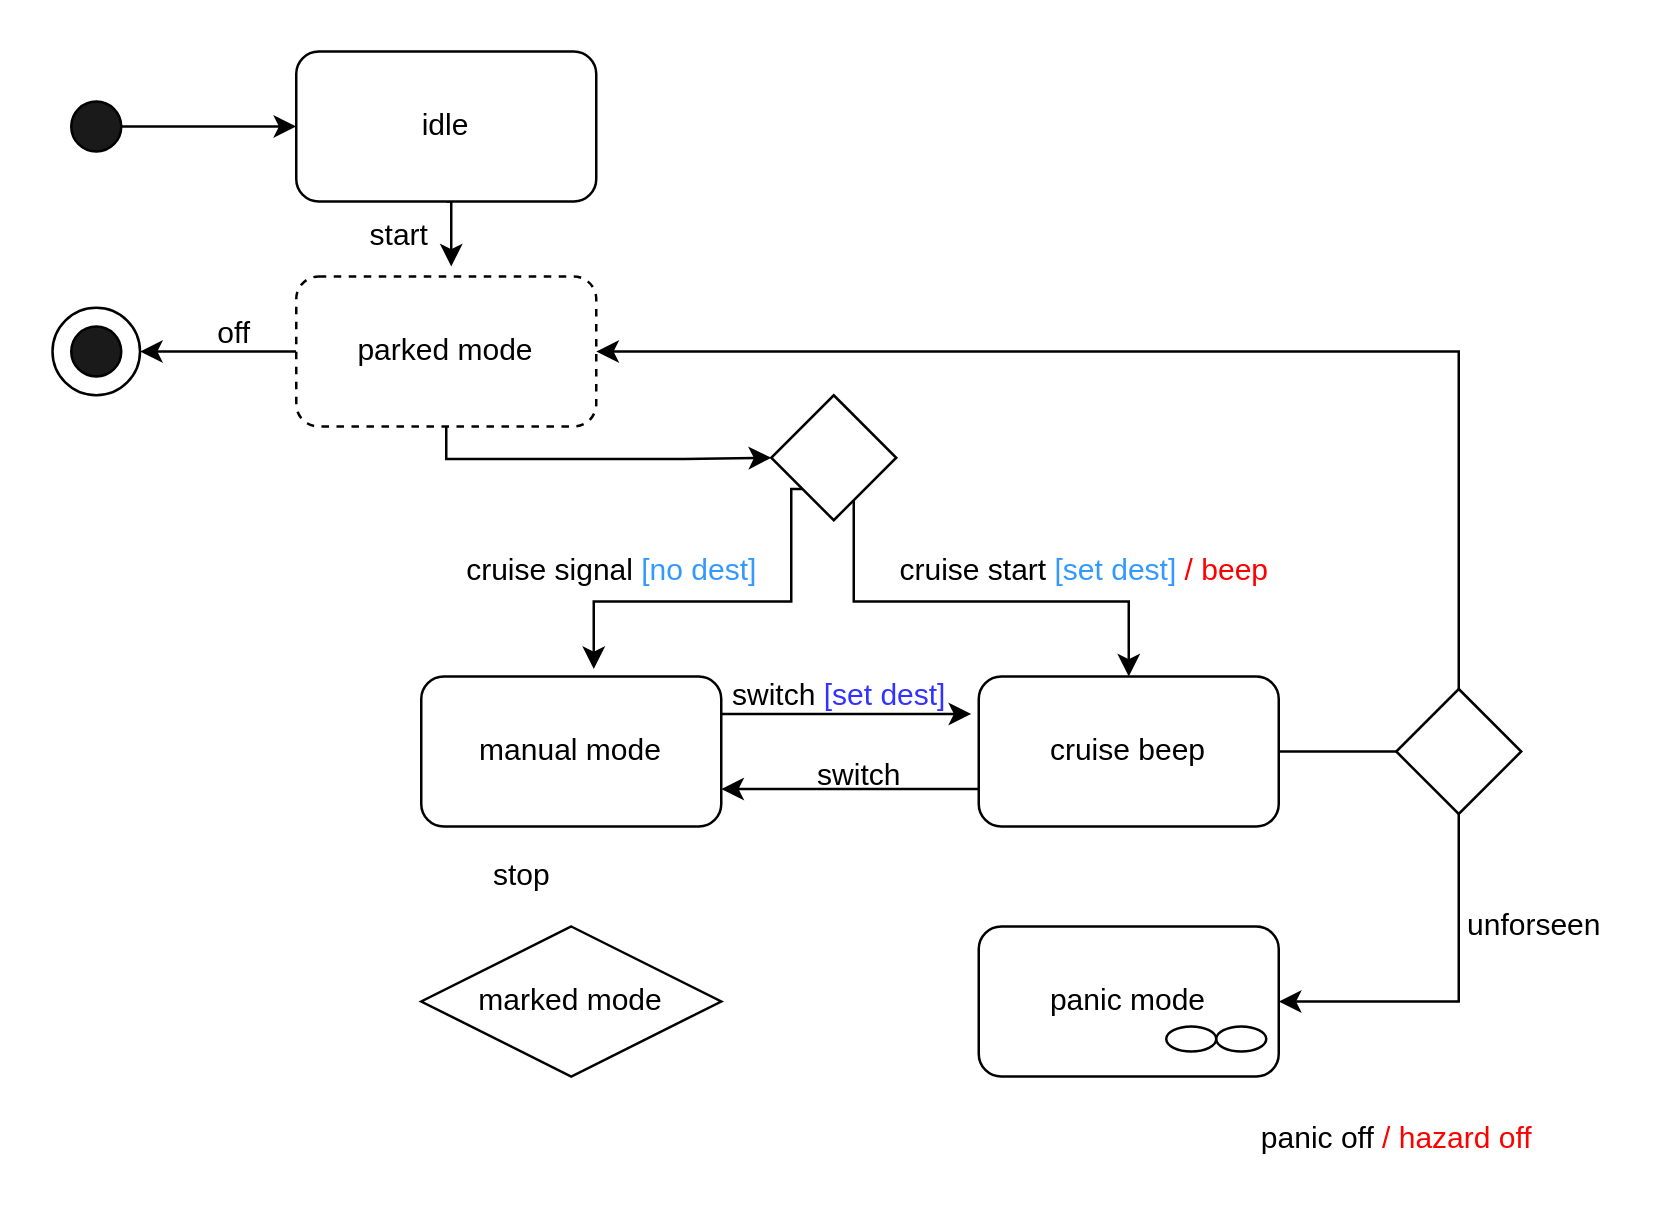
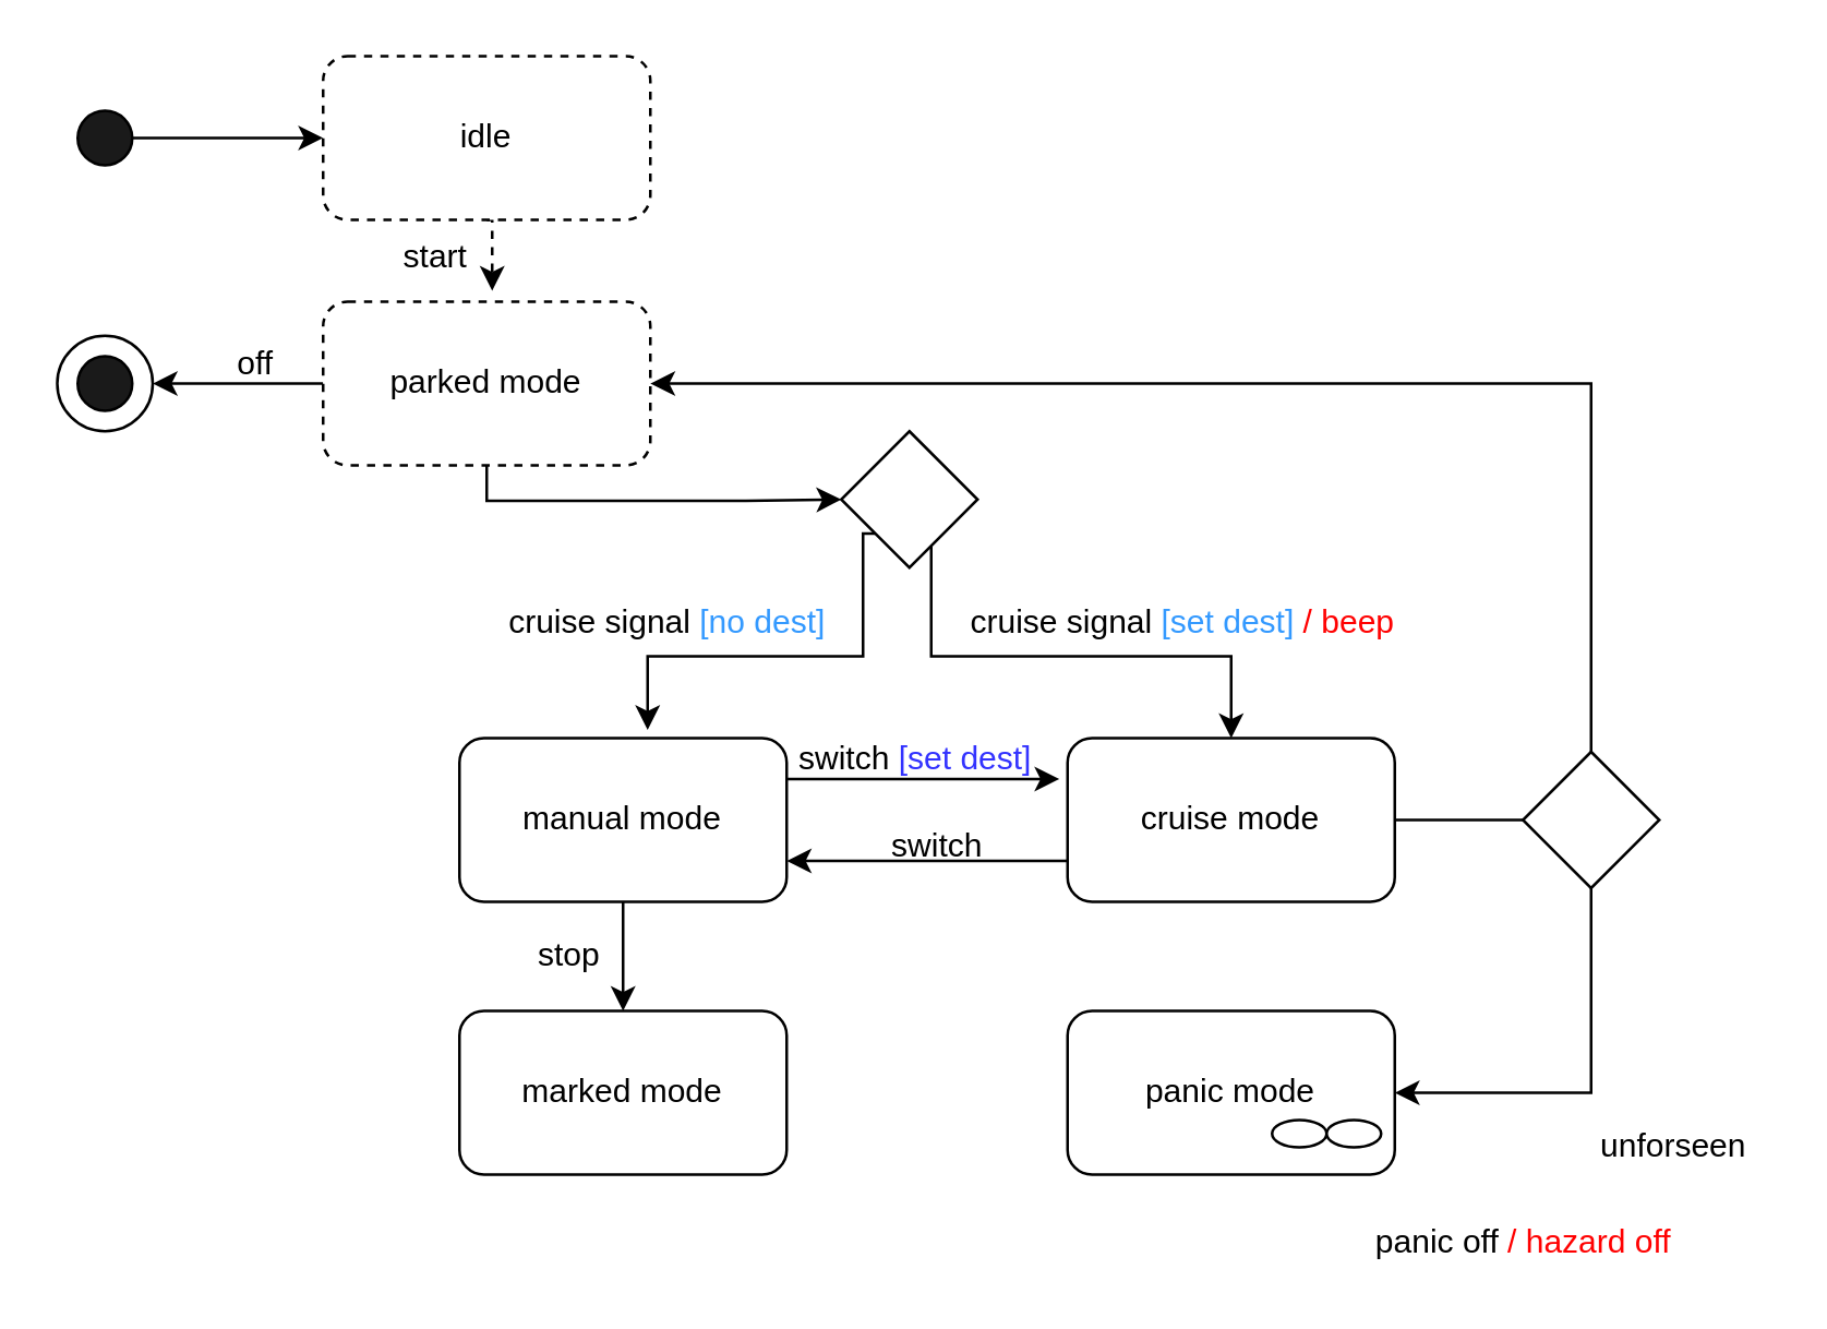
  <mxCell id="0" />
  <mxCell id="1" parent="0" />
  <mxCell id="2" style="edgeStyle=orthogonalEdgeStyle;rounded=0;orthogonalLoop=1;jettySize=auto;html=1;exitX=1;exitY=0.5;exitDx=0;exitDy=0;entryX=0;entryY=0.5;entryDx=0;entryDy=0;" edge="1" parent="1" source="3" target="5"><mxGeometry relative="1" as="geometry" /></mxCell>
  <mxCell id="3" value="" style="ellipse;whiteSpace=wrap;html=1;aspect=fixed;fillColor=#1A1A1A;" vertex="1" parent="1"><mxGeometry x="28" y="40" width="20" height="20" as="geometry" /></mxCell>
- <mxCell id="4" style="edgeStyle=orthogonalEdgeStyle;rounded=0;orthogonalLoop=1;jettySize=auto;html=1;exitX=0.5;exitY=1;exitDx=0;exitDy=0;entryX=1.025;entryY=1.1;entryDx=0;entryDy=0;entryPerimeter=0;" edge="1" parent="1" source="5" target="26"><mxGeometry relative="1" as="geometry" /></mxCell>
- <mxCell id="5" value="idle" style="rounded=1;whiteSpace=wrap;html=1;" vertex="1" parent="1"><mxGeometry x="118" y="20" width="120" height="60" as="geometry" /></mxCell>
+ <mxCell id="4" style="edgeStyle=orthogonalEdgeStyle;rounded=0;orthogonalLoop=1;jettySize=auto;html=1;exitX=0.5;exitY=1;exitDx=0;exitDy=0;entryX=1.025;entryY=1.1;entryDx=0;entryDy=0;entryPerimeter=0;dashed=1;" edge="1" parent="1" source="5" target="26"><mxGeometry relative="1" as="geometry" /></mxCell>
+ <mxCell id="5" value="idle" style="rounded=1;whiteSpace=wrap;html=1;dashed=1;" vertex="1" parent="1"><mxGeometry x="118" y="20" width="120" height="60" as="geometry" /></mxCell>
  <mxCell id="6" style="edgeStyle=orthogonalEdgeStyle;rounded=0;orthogonalLoop=1;jettySize=auto;html=1;exitX=0;exitY=0.5;exitDx=0;exitDy=0;" edge="1" parent="1" source="8" target="23"><mxGeometry relative="1" as="geometry" /></mxCell>
  <mxCell id="7" style="edgeStyle=orthogonalEdgeStyle;rounded=0;orthogonalLoop=1;jettySize=auto;html=1;exitX=0.5;exitY=1;exitDx=0;exitDy=0;entryX=0;entryY=0.5;entryDx=0;entryDy=0;endArrow=classic;endFill=1;strokeColor=#000000;" edge="1" parent="1" source="8" target="19"><mxGeometry relative="1" as="geometry"><Array as="points"><mxPoint x="178" y="183" /><mxPoint x="273" y="183" /></Array></mxGeometry></mxCell>
  <mxCell id="8" value="parked mode" style="rounded=1;whiteSpace=wrap;html=1;dashed=1;" vertex="1" parent="1"><mxGeometry x="118" y="110" width="120" height="60" as="geometry" /></mxCell>
+ <mxCell id="9" style="edgeStyle=orthogonalEdgeStyle;rounded=0;orthogonalLoop=1;jettySize=auto;html=1;exitX=0.5;exitY=1;exitDx=0;exitDy=0;entryX=0.5;entryY=0;entryDx=0;entryDy=0;" edge="1" parent="1" source="11" target="12"><mxGeometry relative="1" as="geometry" /></mxCell>
  <mxCell id="10" style="edgeStyle=orthogonalEdgeStyle;rounded=0;orthogonalLoop=1;jettySize=auto;html=1;exitX=1;exitY=0.25;exitDx=0;exitDy=0;" edge="1" parent="1" source="11"><mxGeometry relative="1" as="geometry"><mxPoint x="388" y="285" as="targetPoint" /></mxGeometry></mxCell>
  <mxCell id="11" value="manual mode" style="rounded=1;whiteSpace=wrap;html=1;" vertex="1" parent="1"><mxGeometry x="168" y="270" width="120" height="60" as="geometry" /></mxCell>
- <mxCell id="12" value="marked mode" style="rhombus;whiteSpace=wrap;html=1;" vertex="1" parent="1"><mxGeometry x="168" y="370" width="120" height="60" as="geometry" /></mxCell>
+ <mxCell id="12" value="marked mode" style="rounded=1;whiteSpace=wrap;html=1;" vertex="1" parent="1"><mxGeometry x="168" y="370" width="120" height="60" as="geometry" /></mxCell>
  <mxCell id="13" style="edgeStyle=orthogonalEdgeStyle;rounded=0;orthogonalLoop=1;jettySize=auto;html=1;exitX=0;exitY=0.75;exitDx=0;exitDy=0;entryX=1;entryY=0.75;entryDx=0;entryDy=0;" edge="1" parent="1" source="15" target="11"><mxGeometry relative="1" as="geometry" /></mxCell>
  <mxCell id="14" style="edgeStyle=orthogonalEdgeStyle;rounded=0;orthogonalLoop=1;jettySize=auto;html=1;exitX=1;exitY=0.5;exitDx=0;exitDy=0;entryX=0;entryY=0.5;entryDx=0;entryDy=0;strokeColor=#000000;endArrow=none;endFill=0;" edge="1" parent="1" source="15" target="22"><mxGeometry relative="1" as="geometry" /></mxCell>
- <mxCell id="15" value="cruise beep" style="rounded=1;whiteSpace=wrap;html=1;" vertex="1" parent="1"><mxGeometry x="391" y="270" width="120" height="60" as="geometry" /></mxCell>
+ <mxCell id="15" value="cruise mode" style="rounded=1;whiteSpace=wrap;html=1;" vertex="1" parent="1"><mxGeometry x="391" y="270" width="120" height="60" as="geometry" /></mxCell>
  <mxCell id="16" value="panic mode" style="rounded=1;whiteSpace=wrap;html=1;" vertex="1" parent="1"><mxGeometry x="391" y="370" width="120" height="60" as="geometry" /></mxCell>
  <mxCell id="17" style="edgeStyle=orthogonalEdgeStyle;rounded=0;orthogonalLoop=1;jettySize=auto;html=1;exitX=0;exitY=1;exitDx=0;exitDy=0;entryX=0.575;entryY=-0.05;entryDx=0;entryDy=0;entryPerimeter=0;" edge="1" parent="1" source="19" target="11"><mxGeometry relative="1" as="geometry"><Array as="points"><mxPoint x="316" y="195" /><mxPoint x="316" y="240" /><mxPoint x="237" y="240" /></Array></mxGeometry></mxCell>
  <mxCell id="18" style="edgeStyle=orthogonalEdgeStyle;rounded=0;orthogonalLoop=1;jettySize=auto;html=1;exitX=1;exitY=1;exitDx=0;exitDy=0;entryX=0.5;entryY=0;entryDx=0;entryDy=0;" edge="1" parent="1" source="19" target="15"><mxGeometry relative="1" as="geometry"><Array as="points"><mxPoint x="341" y="240" /><mxPoint x="451" y="240" /></Array></mxGeometry></mxCell>
  <mxCell id="19" value="" style="rhombus;whiteSpace=wrap;html=1;fillColor=#FFFFFF;" vertex="1" parent="1"><mxGeometry x="308" y="157.5" width="50" height="50" as="geometry" /></mxCell>
  <mxCell id="20" style="edgeStyle=orthogonalEdgeStyle;rounded=0;orthogonalLoop=1;jettySize=auto;html=1;exitX=0.5;exitY=0;exitDx=0;exitDy=0;entryX=1;entryY=0.5;entryDx=0;entryDy=0;endArrow=classic;endFill=1;strokeColor=#000000;" edge="1" parent="1" source="22" target="8"><mxGeometry relative="1" as="geometry" /></mxCell>
  <mxCell id="21" style="edgeStyle=orthogonalEdgeStyle;rounded=0;orthogonalLoop=1;jettySize=auto;html=1;exitX=0.5;exitY=1;exitDx=0;exitDy=0;entryX=1;entryY=0.5;entryDx=0;entryDy=0;endArrow=classic;endFill=1;strokeColor=#000000;" edge="1" parent="1" source="22" target="16"><mxGeometry relative="1" as="geometry" /></mxCell>
  <mxCell id="22" value="" style="rhombus;whiteSpace=wrap;html=1;fillColor=#FFFFFF;" vertex="1" parent="1"><mxGeometry x="558" y="275" width="50" height="50" as="geometry" /></mxCell>
  <mxCell id="23" value="" style="ellipse;whiteSpace=wrap;html=1;aspect=fixed;fillColor=#FFFFFF;" vertex="1" parent="1"><mxGeometry x="20.5" y="122.5" width="35" height="35" as="geometry" /></mxCell>
  <mxCell id="24" value="" style="ellipse;whiteSpace=wrap;html=1;aspect=fixed;fillColor=#1A1A1A;" vertex="1" parent="1"><mxGeometry x="28" y="130" width="20" height="20" as="geometry" /></mxCell>
  <mxCell id="25" value="off" style="text;html=1;align=center;verticalAlign=middle;resizable=0;points=[];autosize=1;" vertex="1" parent="1"><mxGeometry x="78" y="122.5" width="30" height="20" as="geometry" /></mxCell>
  <mxCell id="26" value="start" style="text;html=1;align=center;verticalAlign=middle;resizable=0;points=[];autosize=1;" vertex="1" parent="1"><mxGeometry x="139" y="84" width="40" height="20" as="geometry" /></mxCell>
  <mxCell id="27" value="" style="ellipse;whiteSpace=wrap;html=1;fillColor=#FFFFFF;" vertex="1" parent="1"><mxGeometry x="466" y="410" width="20" height="10" as="geometry" /></mxCell>
  <mxCell id="28" value="" style="ellipse;whiteSpace=wrap;html=1;fillColor=#FFFFFF;" vertex="1" parent="1"><mxGeometry x="486" y="410" width="20" height="10" as="geometry" /></mxCell>
  <mxCell id="29" value="cruise signal &lt;font color=&quot;#3399ff&quot;&gt;[no dest]&lt;/font&gt;" style="text;html=1;align=center;verticalAlign=middle;resizable=0;points=[];autosize=1;" vertex="1" parent="1"><mxGeometry x="179" y="218" width="130" height="20" as="geometry" /></mxCell>
- <mxCell id="30" value="cruise start &lt;font color=&quot;#3399ff&quot;&gt;[set dest] &lt;/font&gt;&lt;font color=&quot;#ff0000&quot;&gt;/ beep&lt;/font&gt;" style="text;html=1;align=center;verticalAlign=middle;resizable=0;points=[];autosize=1;" vertex="1" parent="1"><mxGeometry x="348" y="218" width="170" height="20" as="geometry" /></mxCell>
+ <mxCell id="30" value="cruise signal &lt;font color=&quot;#3399ff&quot;&gt;[set dest] &lt;/font&gt;&lt;font color=&quot;#ff0000&quot;&gt;/ beep&lt;/font&gt;" style="text;html=1;align=center;verticalAlign=middle;resizable=0;points=[];autosize=1;" vertex="1" parent="1"><mxGeometry x="348" y="218" width="170" height="20" as="geometry" /></mxCell>
  <mxCell id="31" value="stop" style="text;html=1;align=center;verticalAlign=middle;resizable=0;points=[];autosize=1;" vertex="1" parent="1"><mxGeometry x="188" y="340" width="40" height="20" as="geometry" /></mxCell>
  <mxCell id="32" value="switch&lt;font color=&quot;#3333ff&quot;&gt; [set dest]&lt;/font&gt;" style="text;html=1;align=center;verticalAlign=middle;resizable=0;points=[];autosize=1;" vertex="1" parent="1"><mxGeometry x="285" y="268" width="100" height="20" as="geometry" /></mxCell>
  <mxCell id="33" value="switch" style="text;html=1;align=center;verticalAlign=middle;resizable=0;points=[];autosize=1;" vertex="1" parent="1"><mxGeometry x="318" y="300" width="50" height="20" as="geometry" /></mxCell>
- <mxCell id="34" value="unforseen" style="text;html=1;align=center;verticalAlign=middle;resizable=0;points=[];autosize=1;" vertex="1" parent="1"><mxGeometry x="578" y="360" width="70" height="20" as="geometry" /></mxCell>
+ <mxCell id="34" value="unforseen" style="text;html=1;align=center;verticalAlign=middle;resizable=0;points=[];autosize=1;" vertex="1" parent="1"><mxGeometry x="578" y="410" width="70" height="20" as="geometry" /></mxCell>
  <mxCell id="35" value="panic off &lt;font color=&quot;#ff0000&quot;&gt;/ hazard off&lt;/font&gt;" style="text;html=1;align=center;verticalAlign=middle;resizable=0;points=[];autosize=1;" vertex="1" parent="1"><mxGeometry x="498" y="445" width="120" height="20" as="geometry" /></mxCell>
